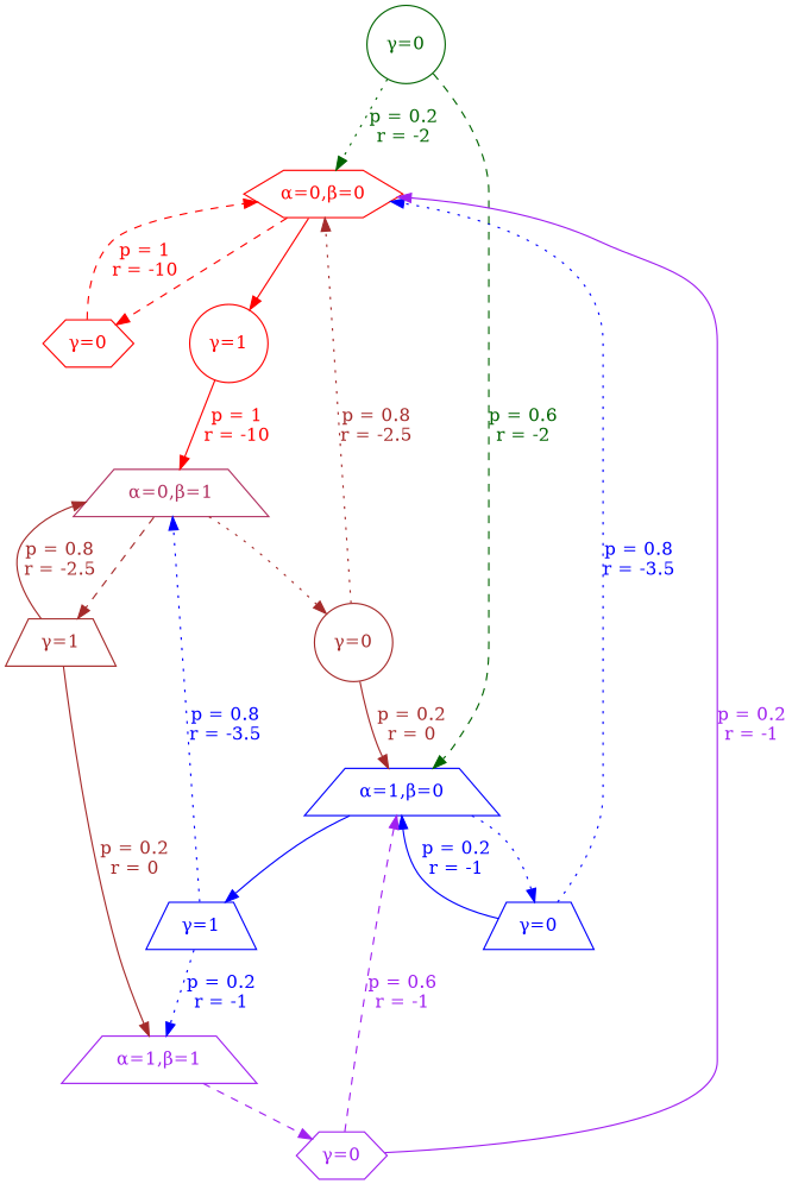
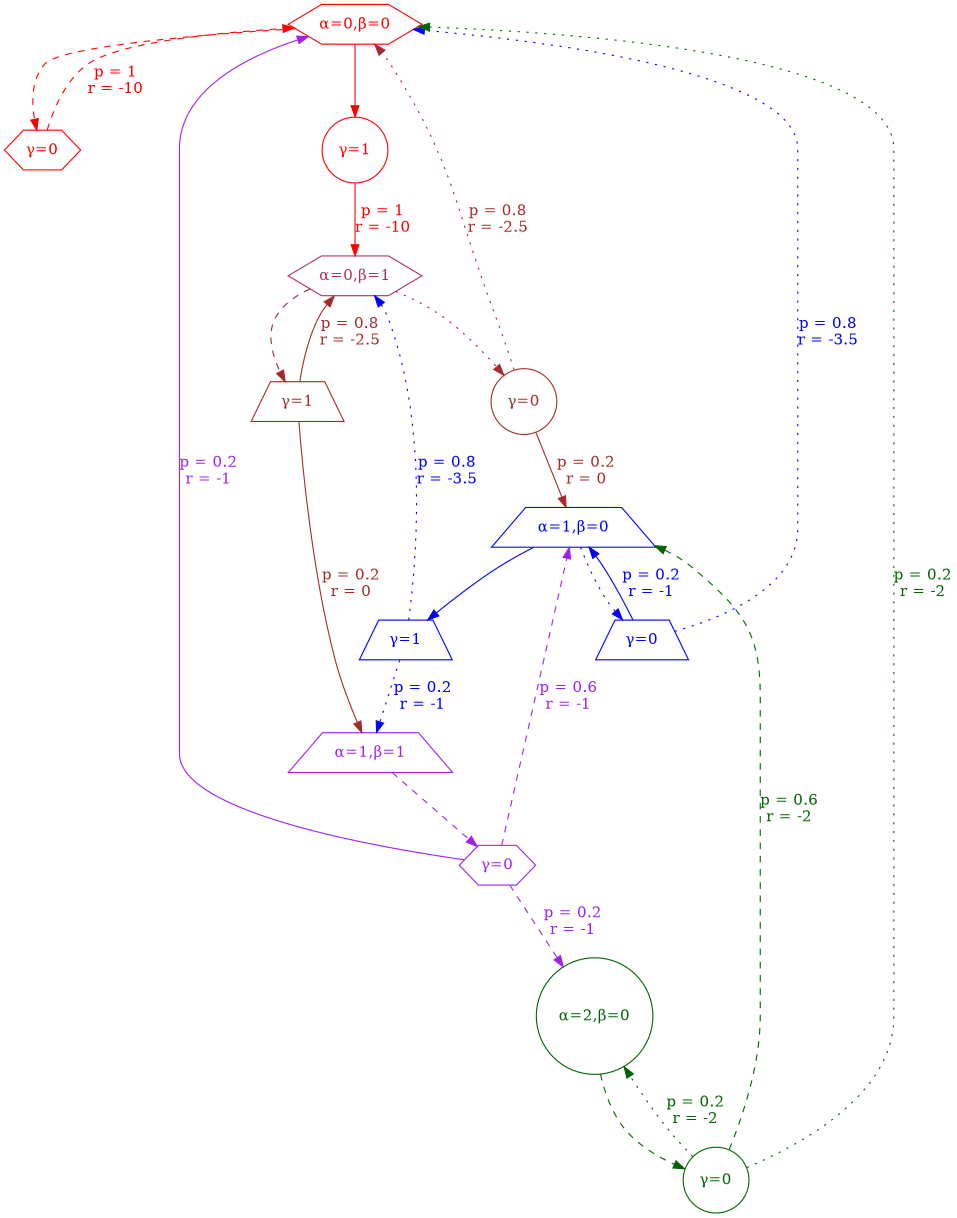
  digraph {
    nodesep=0.6
    node [color=Red fontcolor=Red shape=trapezium]
    edge [color=Brown fontcolor=Brown style=dashed]
    n1 [label="&alpha;=0,&beta;=0" shape=hexagon]
    n2 [label="&gamma;=0" shape=hexagon]
    n3 [label="&gamma;=1" shape=circle]
-   n4 [color=maroon fontcolor=maroon label="&alpha;=0,&beta;=1"]
+   n4 [color=maroon fontcolor=maroon label="&alpha;=0,&beta;=1" shape=hexagon]
    n5 [color=Blue fontcolor=Blue label="&alpha;=1,&beta;=0"]
    n6 [color=Blue fontcolor=Blue label="&gamma;=0"]
    n7 [color=Blue fontcolor=Blue label="&gamma;=1"]
    n8 [color=Purple fontcolor=Purple label="&alpha;=1,&beta;=1"]
+   n9 [color=darkgreen fontcolor=darkgreen label="&alpha;=2,&beta;=0" shape=circle]
    n10 [color=darkgreen fontcolor=darkgreen label="&gamma;=0" shape=circle]
    n11 [color=Brown fontcolor=Brown label="&gamma;=0" shape=circle]
    n12 [color=Brown fontcolor=Brown label="&gamma;=1"]
    n13 [color=Purple fontcolor=Purple label="&gamma;=0" shape=hexagon]
    n1 -> n2 [color=Red fontcolor=Red]
    n1 -> n3 [color=Red fontcolor=Red style=solid]
    n2 -> n1 [color=Red fontcolor=Red label="p = 1\nr = -10"]
    n3 -> n4 [color=Red fontcolor=Red label="p = 1\nr = -10" style=solid]
    n4 -> n11 [style=dotted]
    n4 -> n12
    n5 -> n6 [color=Blue fontcolor=Blue style=dotted]
    n5 -> n7 [color=Blue fontcolor=Blue style=solid]
    n6 -> n1 [color=Blue fontcolor=Blue label="p = 0.8\nr = -3.5" style=dotted]
    n6 -> n5 [color=Blue fontcolor=Blue label="p = 0.2\nr = -1" style=solid]
    n7 -> n4 [color=Blue fontcolor=Blue label="p = 0.8\nr = -3.5" style=dotted]
    n7 -> n8 [color=Blue fontcolor=Blue label="p = 0.2\nr = -1" style=dotted]
    n8 -> n13 [color=Purple fontcolor=Purple]
+   n9 -> n10 [color=darkgreen fontcolor=darkgreen]
    n10 -> n1 [color=darkgreen fontcolor=darkgreen label="p = 0.2\nr = -2" style=dotted]
    n10 -> n5 [color=darkgreen fontcolor=darkgreen label="p = 0.6\nr = -2"]
+   n10 -> n9 [color=darkgreen fontcolor=darkgreen label="p = 0.2\nr = -2" style=dotted]
    n11 -> n1 [label="p = 0.8\nr = -2.5" style=dotted]
    n11 -> n5 [label="p = 0.2\nr = 0" style=solid]
    n12 -> n4 [label="p = 0.8\nr = -2.5" style=solid]
    n12 -> n8 [label="p = 0.2\nr = 0" style=solid]
    n13 -> n1 [color=Purple fontcolor=Purple label="p = 0.2\nr = -1" style=solid]
    n13 -> n5 [color=Purple fontcolor=Purple label="p = 0.6\nr = -1"]
+   n13 -> n9 [color=Purple fontcolor=Purple label="p = 0.2\nr = -1"]
  }
